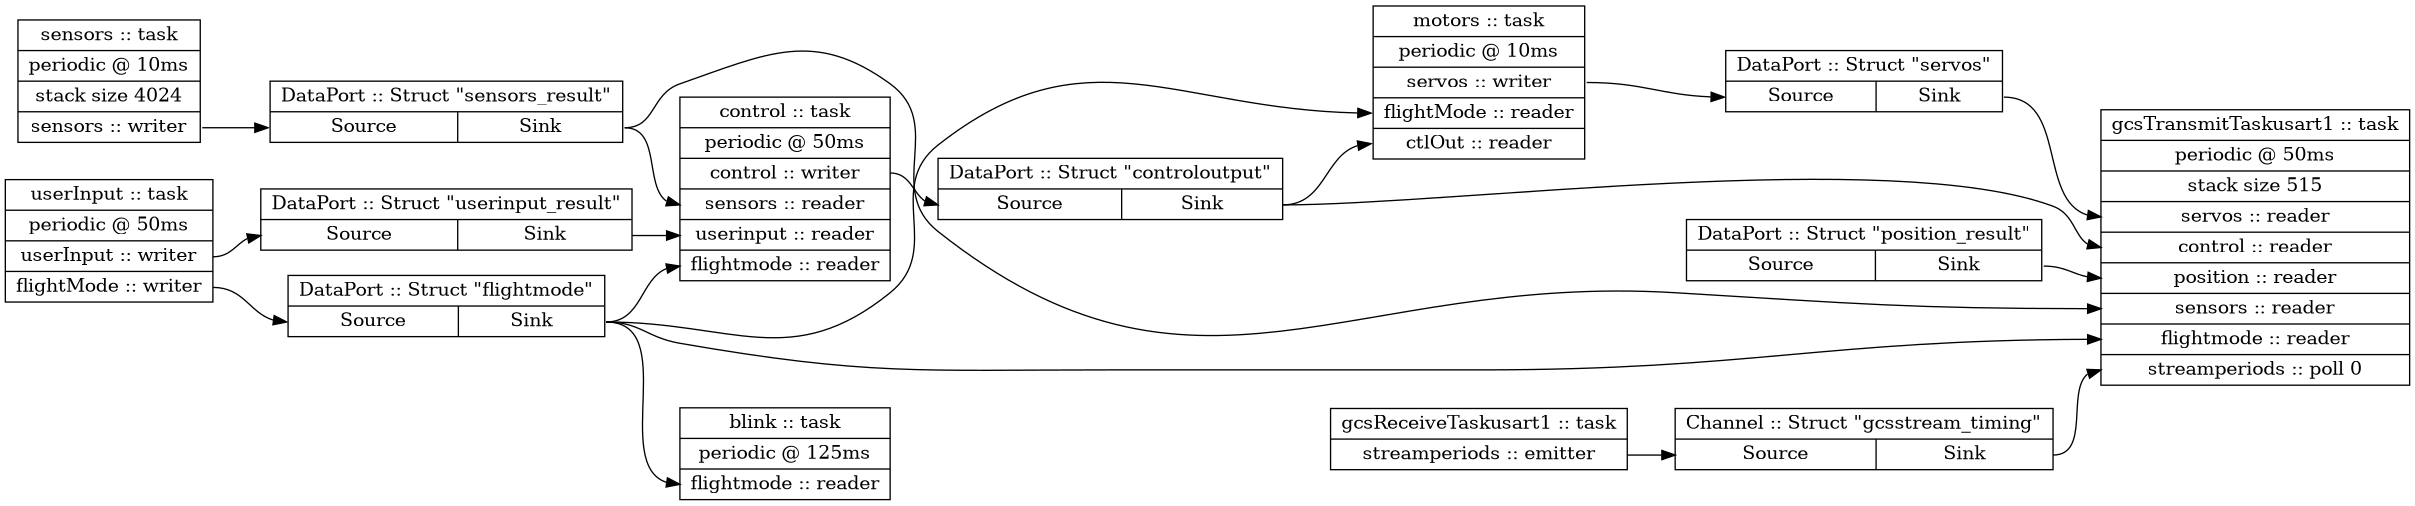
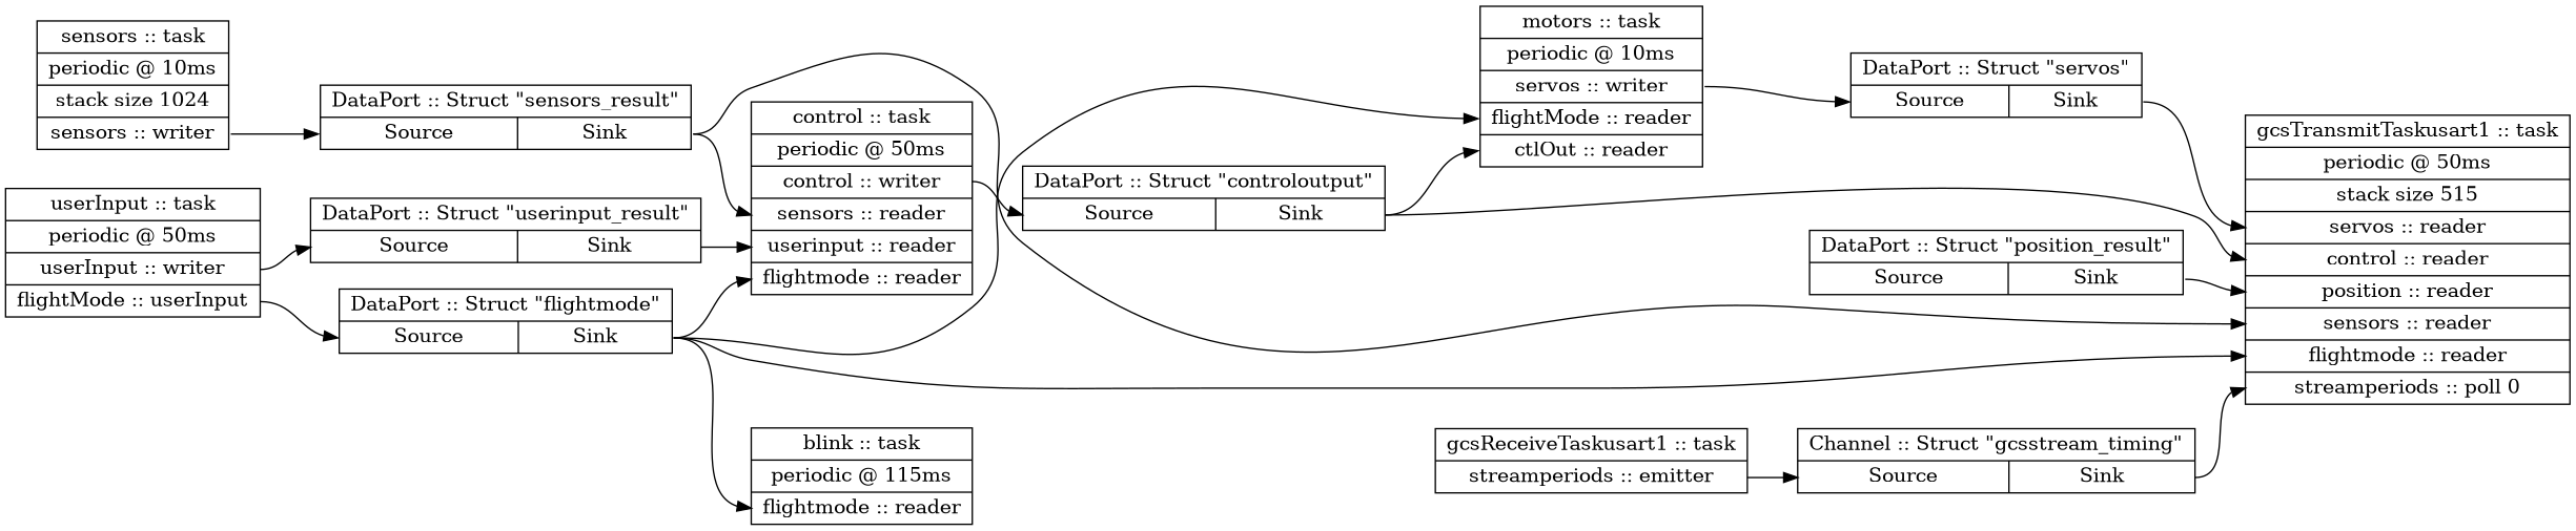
  digraph {
    rankdir=LR
    node [shape=record]
    edge [headport=source tailport=sink]
-   n1 [label="sensors :: task|periodic @ 10ms|stack size 4024|<freertos_sharedState_1> sensors :: writer"]
+   n1 [label="sensors :: task|periodic @ 10ms|stack size 1024|<freertos_sharedState_1> sensors :: writer"]
    n2 [label="DataPort :: Struct \"sensors_result\" |{<source>Source|<sink>Sink}"]
    n3 [label="control :: task|periodic @ 50ms|<freertos_sharedState_2> control :: writer|<freertos_sharedState_1> sensors :: reader|<freertos_sharedState_0> userinput :: reader|<freertos_sharedState_3> flightmode :: reader"]
    n4 [label="gcsTransmitTaskusart1 :: task|periodic @ 50ms|stack size 515|<freertos_sharedState_4> servos :: reader|<freertos_sharedState_2> control :: reader|<freertos_sharedState_5> position :: reader|<freertos_sharedState_1> sensors :: reader|<freertos_sharedState_3> flightmode :: reader|<freertos_eventQueue_11> streamperiods :: poll 0"]
-   n5 [label="userInput :: task|periodic @ 50ms|<freertos_sharedState_0> userInput :: writer|<freertos_sharedState_3> flightMode :: writer"]
+   n5 [label="userInput :: task|periodic @ 50ms|<freertos_sharedState_0> userInput :: writer|<freertos_sharedState_3> flightMode :: userInput"]
    n6 [label="DataPort :: Struct \"userinput_result\" |{<source>Source|<sink>Sink}"]
    n7 [label="DataPort :: Struct \"flightmode\" |{<source>Source|<sink>Sink}"]
-   n8 [label="blink :: task|periodic @ 125ms|<freertos_sharedState_3> flightmode :: reader"]
+   n8 [label="blink :: task|periodic @ 115ms|<freertos_sharedState_3> flightmode :: reader"]
    n9 [label="motors :: task|periodic @ 10ms|<freertos_sharedState_4> servos :: writer|<freertos_sharedState_3> flightMode :: reader|<freertos_sharedState_2> ctlOut :: reader"]
    n10 [label="DataPort :: Struct \"controloutput\" |{<source>Source|<sink>Sink}"]
    n11 [label="DataPort :: Struct \"servos\" |{<source>Source|<sink>Sink}"]
    n12 [label="gcsReceiveTaskusart1 :: task|<freertos_eventQueue_11> streamperiods :: emitter"]
    n13 [label="Channel :: Struct \"gcsstream_timing\" |{<source>Source|<sink>Sink}"]
    n14 [label="DataPort :: Struct \"position_result\" |{<source>Source|<sink>Sink}"]
    n1 -> n2 [tailport=freertos_sharedState_1]
    n2 -> n3 [headport=freertos_sharedState_1]
    n2 -> n4 [headport=freertos_sharedState_1]
    n3 -> n10 [tailport=freertos_sharedState_2]
    n5 -> n6 [tailport=freertos_sharedState_0]
    n5 -> n7 [tailport=freertos_sharedState_3]
    n6 -> n3 [headport=freertos_sharedState_0]
    n7 -> n3 [headport=freertos_sharedState_3]
    n7 -> n4 [headport=freertos_sharedState_3]
    n7 -> n8 [headport=freertos_sharedState_3]
    n7 -> n9 [headport=freertos_sharedState_3]
    n9 -> n11 [tailport=freertos_sharedState_4]
    n10 -> n4 [headport=freertos_sharedState_2]
    n10 -> n9 [headport=freertos_sharedState_2]
    n11 -> n4 [headport=freertos_sharedState_4]
    n12 -> n13 [tailport=freertos_eventQueue_11]
    n13 -> n4 [headport=freertos_eventQueue_11]
    n14 -> n4 [headport=freertos_sharedState_5]
  }
